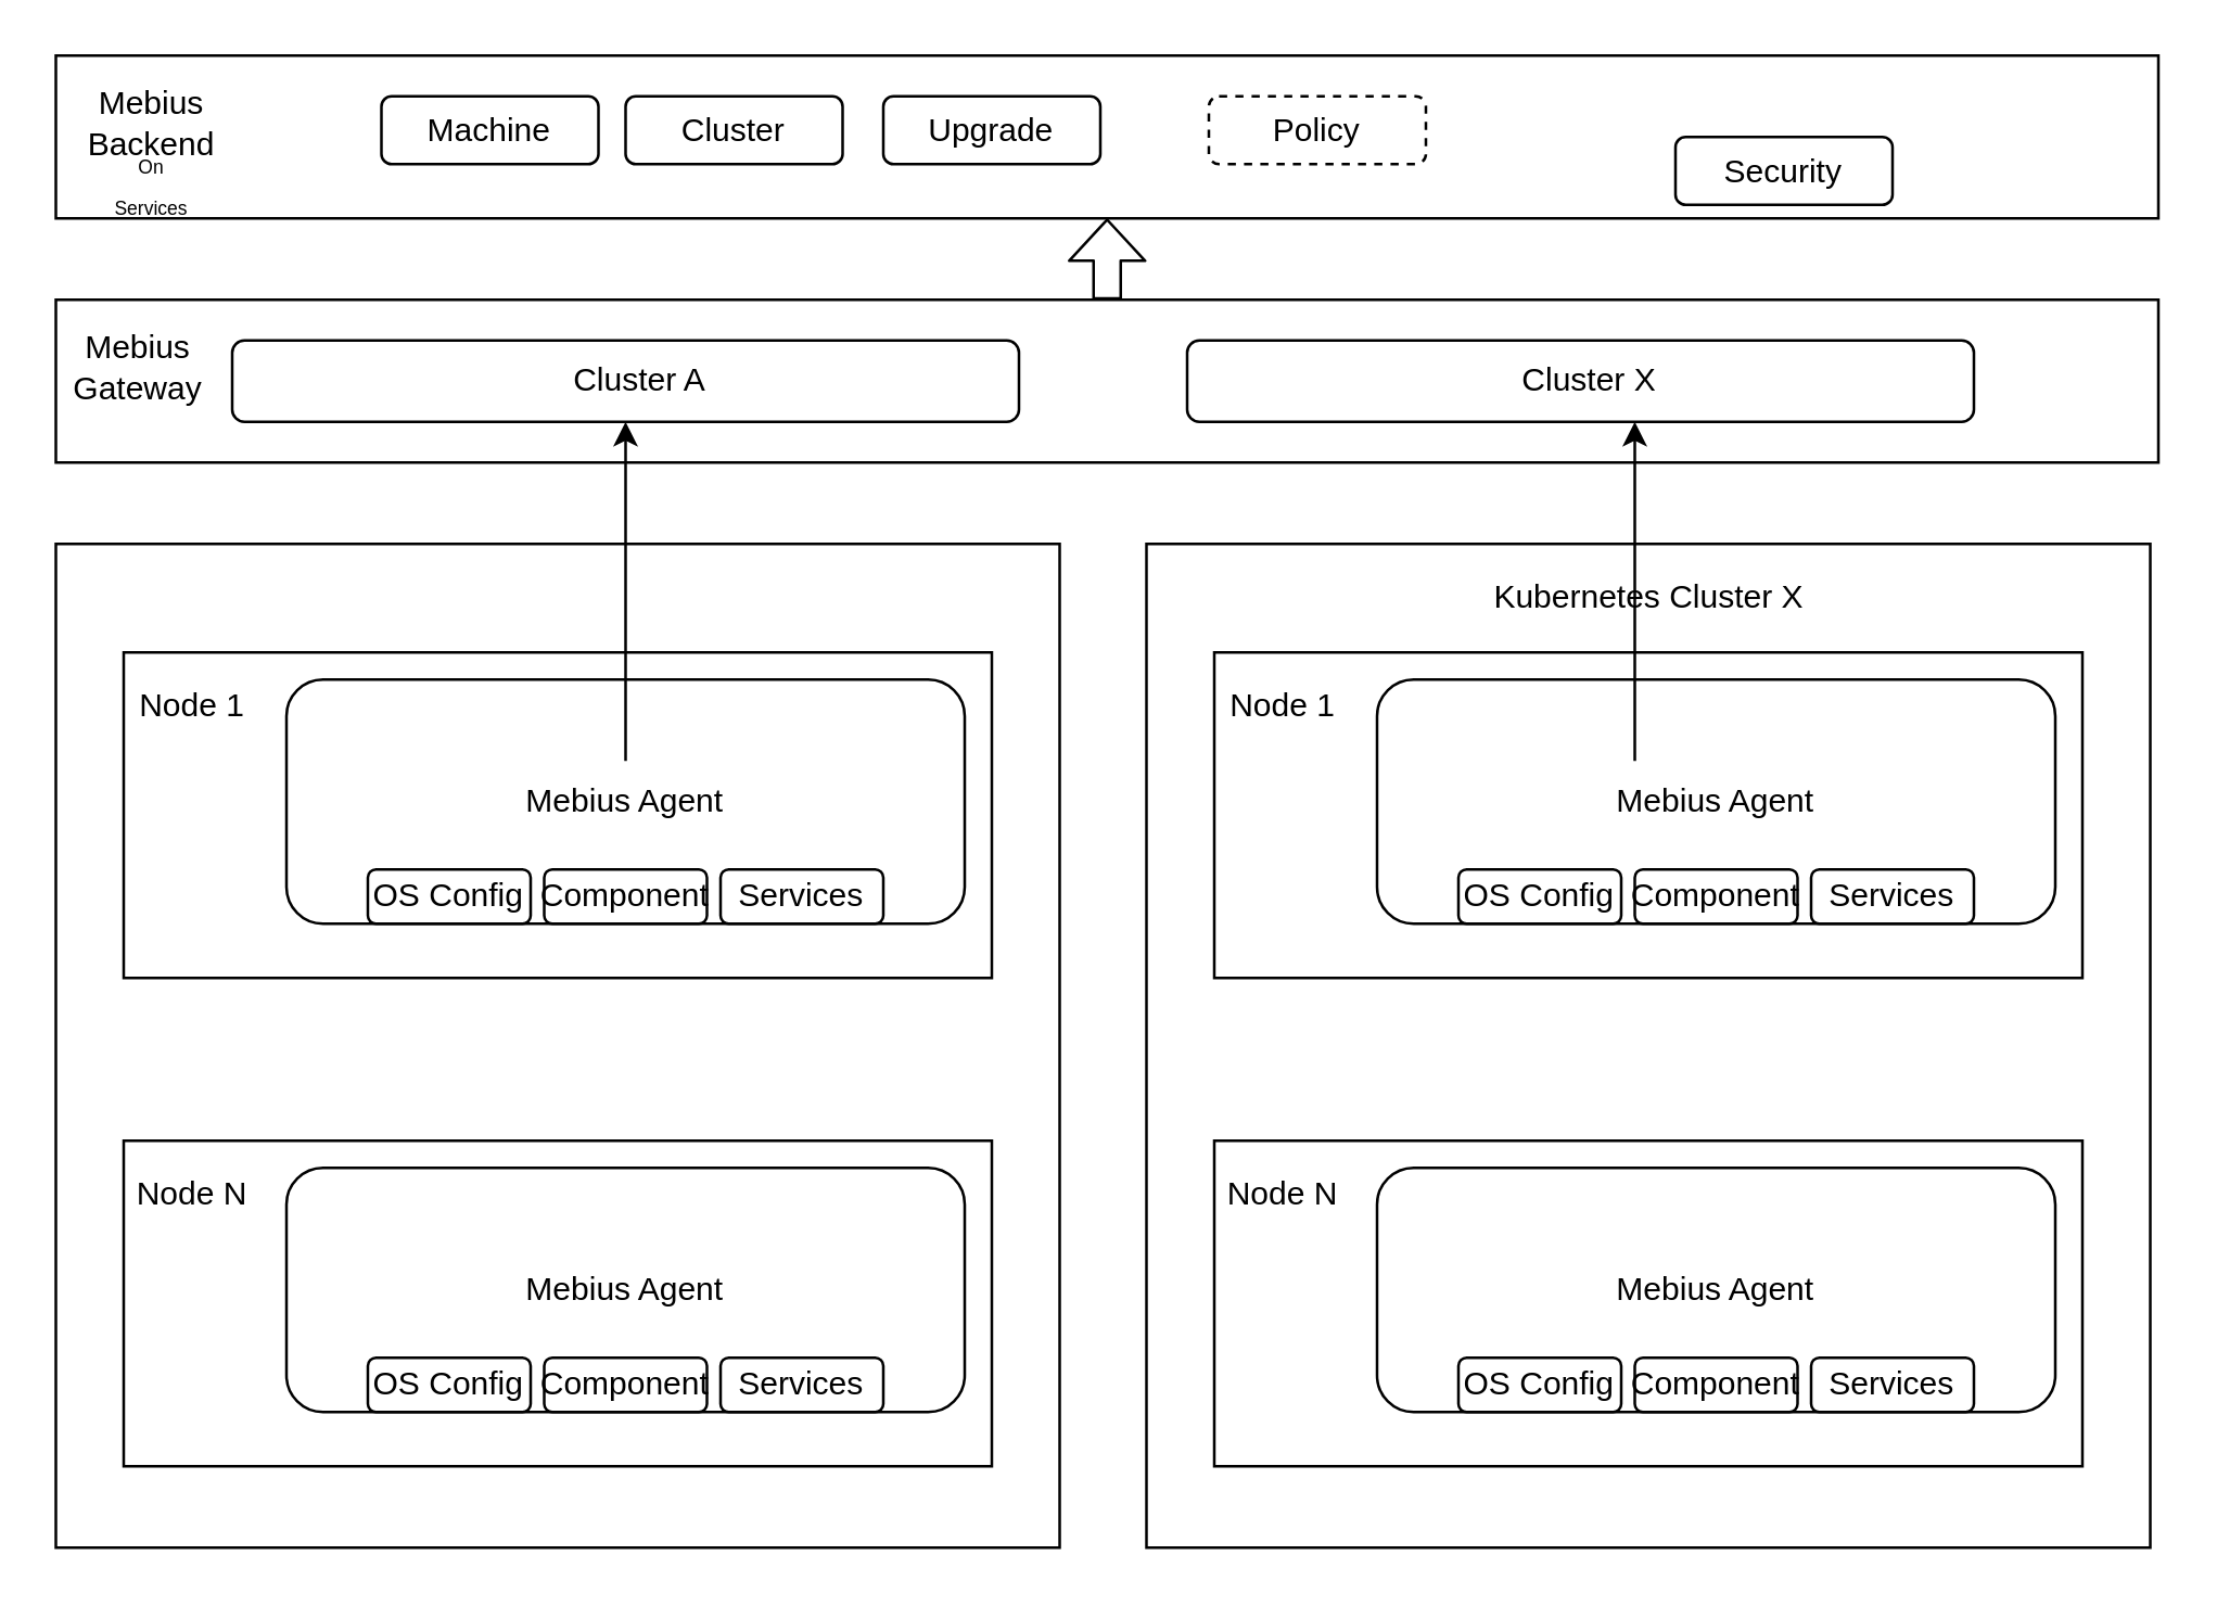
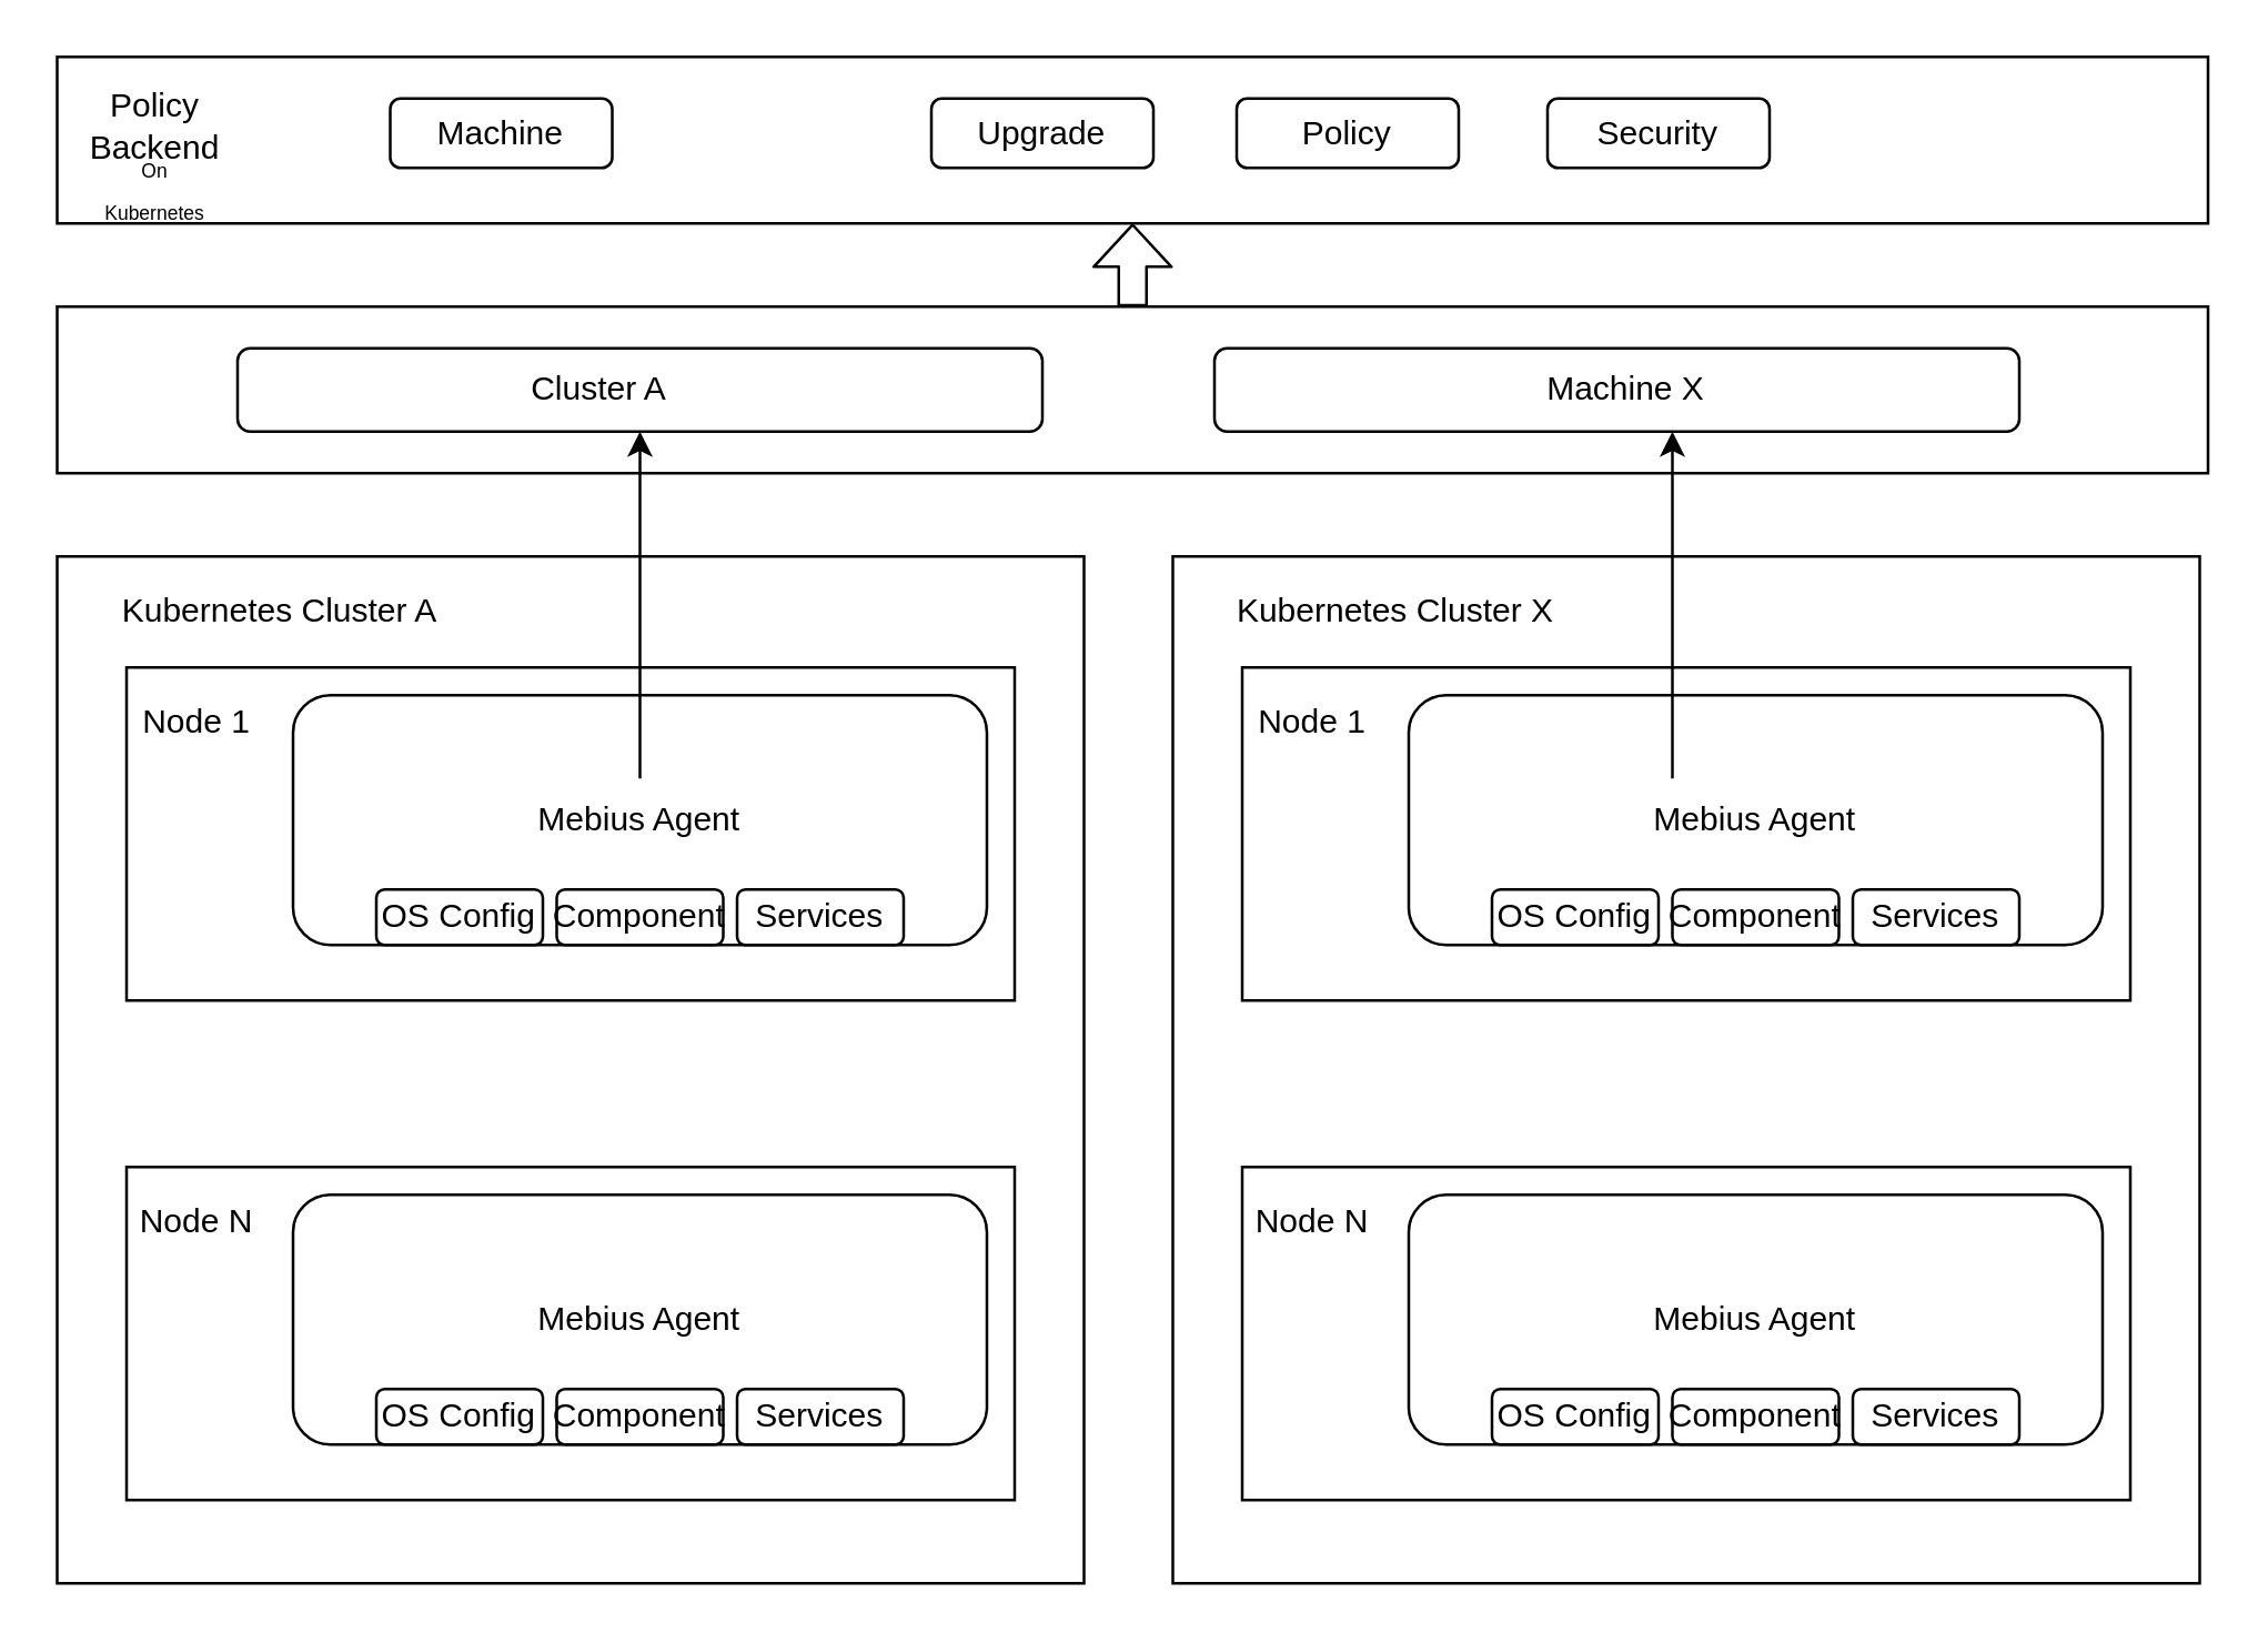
  <mxCell id="0" />
  <mxCell id="1" parent="0" />
  <mxCell id="2" value="" style="rounded=0;whiteSpace=wrap;html=1;fillColor=default;" parent="1" vertex="1"><mxGeometry x="20" y="200" width="370" height="370" as="geometry" /></mxCell>
  <mxCell id="3" value="" style="rounded=0;whiteSpace=wrap;html=1;" parent="1" vertex="1"><mxGeometry x="45" y="240" width="320" height="120" as="geometry" /></mxCell>
  <mxCell id="4" value="Mebius Agent" style="rounded=1;whiteSpace=wrap;html=1;" parent="1" vertex="1"><mxGeometry x="105" y="250" width="250" height="90" as="geometry" /></mxCell>
  <mxCell id="5" value="Node 1" style="text;html=1;align=center;verticalAlign=middle;resizable=0;points=[];autosize=1;strokeColor=none;fillColor=none;" parent="1" vertex="1"><mxGeometry x="45" y="250" width="50" height="20" as="geometry" /></mxCell>
  <mxCell id="6" value="OS Config" style="rounded=1;whiteSpace=wrap;html=1;" parent="1" vertex="1"><mxGeometry x="135" y="320" width="60" height="20" as="geometry" /></mxCell>
  <mxCell id="7" value="Component" style="rounded=1;whiteSpace=wrap;html=1;" parent="1" vertex="1"><mxGeometry x="200" y="320" width="60" height="20" as="geometry" /></mxCell>
  <mxCell id="8" value="Services" style="rounded=1;whiteSpace=wrap;html=1;" parent="1" vertex="1"><mxGeometry x="265" y="320" width="60" height="20" as="geometry" /></mxCell>
  <mxCell id="9" value="" style="rounded=0;whiteSpace=wrap;html=1;" parent="1" vertex="1"><mxGeometry x="45" y="420" width="320" height="120" as="geometry" /></mxCell>
  <mxCell id="10" value="Mebius Agent" style="rounded=1;whiteSpace=wrap;html=1;" parent="1" vertex="1"><mxGeometry x="105" y="430" width="250" height="90" as="geometry" /></mxCell>
  <mxCell id="11" value="Node N" style="text;html=1;align=center;verticalAlign=middle;resizable=0;points=[];autosize=1;strokeColor=none;fillColor=none;" parent="1" vertex="1"><mxGeometry x="40" y="430" width="60" height="20" as="geometry" /></mxCell>
  <mxCell id="12" value="OS Config" style="rounded=1;whiteSpace=wrap;html=1;" parent="1" vertex="1"><mxGeometry x="135" y="500" width="60" height="20" as="geometry" /></mxCell>
  <mxCell id="13" value="Component" style="rounded=1;whiteSpace=wrap;html=1;" parent="1" vertex="1"><mxGeometry x="200" y="500" width="60" height="20" as="geometry" /></mxCell>
  <mxCell id="14" value="Services" style="rounded=1;whiteSpace=wrap;html=1;" parent="1" vertex="1"><mxGeometry x="265" y="500" width="60" height="20" as="geometry" /></mxCell>
+ <mxCell id="15" value="Kubernetes Cluster A" style="text;html=1;align=center;verticalAlign=middle;resizable=0;points=[];autosize=1;strokeColor=none;fillColor=none;" parent="1" vertex="1"><mxGeometry x="35" y="210" width="130" height="20" as="geometry" /></mxCell>
  <mxCell id="16" value="" style="rounded=0;whiteSpace=wrap;html=1;fillColor=default;" parent="1" vertex="1"><mxGeometry x="422" y="200" width="370" height="370" as="geometry" /></mxCell>
  <mxCell id="17" value="" style="rounded=0;whiteSpace=wrap;html=1;" parent="1" vertex="1"><mxGeometry x="447" y="240" width="320" height="120" as="geometry" /></mxCell>
  <mxCell id="18" value="Mebius Agent" style="rounded=1;whiteSpace=wrap;html=1;" parent="1" vertex="1"><mxGeometry x="507" y="250" width="250" height="90" as="geometry" /></mxCell>
  <mxCell id="19" value="Node 1" style="text;html=1;align=center;verticalAlign=middle;resizable=0;points=[];autosize=1;strokeColor=none;fillColor=none;" parent="1" vertex="1"><mxGeometry x="447" y="250" width="50" height="20" as="geometry" /></mxCell>
  <mxCell id="20" value="OS Config" style="rounded=1;whiteSpace=wrap;html=1;" parent="1" vertex="1"><mxGeometry x="537" y="320" width="60" height="20" as="geometry" /></mxCell>
  <mxCell id="21" value="Component" style="rounded=1;whiteSpace=wrap;html=1;" parent="1" vertex="1"><mxGeometry x="602" y="320" width="60" height="20" as="geometry" /></mxCell>
  <mxCell id="22" value="Services" style="rounded=1;whiteSpace=wrap;html=1;" parent="1" vertex="1"><mxGeometry x="667" y="320" width="60" height="20" as="geometry" /></mxCell>
  <mxCell id="23" value="" style="rounded=0;whiteSpace=wrap;html=1;" parent="1" vertex="1"><mxGeometry x="447" y="420" width="320" height="120" as="geometry" /></mxCell>
  <mxCell id="24" value="Mebius Agent" style="rounded=1;whiteSpace=wrap;html=1;" parent="1" vertex="1"><mxGeometry x="507" y="430" width="250" height="90" as="geometry" /></mxCell>
  <mxCell id="25" value="Node N" style="text;html=1;align=center;verticalAlign=middle;resizable=0;points=[];autosize=1;strokeColor=none;fillColor=none;" parent="1" vertex="1"><mxGeometry x="442" y="430" width="60" height="20" as="geometry" /></mxCell>
  <mxCell id="26" value="OS Config" style="rounded=1;whiteSpace=wrap;html=1;" parent="1" vertex="1"><mxGeometry x="537" y="500" width="60" height="20" as="geometry" /></mxCell>
  <mxCell id="27" value="Component" style="rounded=1;whiteSpace=wrap;html=1;" parent="1" vertex="1"><mxGeometry x="602" y="500" width="60" height="20" as="geometry" /></mxCell>
  <mxCell id="28" value="Services" style="rounded=1;whiteSpace=wrap;html=1;" parent="1" vertex="1"><mxGeometry x="667" y="500" width="60" height="20" as="geometry" /></mxCell>
- <mxCell id="29" value="Kubernetes Cluster X" style="text;html=1;align=center;verticalAlign=middle;resizable=0;points=[];autosize=1;strokeColor=none;fillColor=none;" parent="1" vertex="1"><mxGeometry x="542" y="210" width="130" height="20" as="geometry" /></mxCell>
+ <mxCell id="29" value="Kubernetes Cluster X" style="text;html=1;align=center;verticalAlign=middle;resizable=0;points=[];autosize=1;strokeColor=none;fillColor=none;" parent="1" vertex="1"><mxGeometry x="437" y="210" width="130" height="20" as="geometry" /></mxCell>
  <mxCell id="30" value="" style="rounded=0;whiteSpace=wrap;html=1;fillColor=default;" parent="1" vertex="1"><mxGeometry x="20" y="110" width="775" height="60" as="geometry" /></mxCell>
  <mxCell id="31" value="" style="rounded=1;whiteSpace=wrap;html=1;fillColor=default;" parent="1" vertex="1"><mxGeometry x="85" y="125" width="290" height="30" as="geometry" /></mxCell>
  <mxCell id="32" value="" style="rounded=1;whiteSpace=wrap;html=1;fillColor=default;" parent="1" vertex="1"><mxGeometry x="437" y="125" width="290" height="30" as="geometry" /></mxCell>
- <mxCell id="33" value="Mebius &lt;br&gt;Gateway" style="text;html=1;align=center;verticalAlign=middle;resizable=0;points=[];autosize=1;strokeColor=none;fillColor=none;" parent="1" vertex="1"><mxGeometry x="20" y="120" width="60" height="30" as="geometry" /></mxCell>
- <mxCell id="34" value="Cluster A" style="text;html=1;align=center;verticalAlign=middle;resizable=0;points=[];autosize=1;strokeColor=none;fillColor=none;" parent="1" vertex="1"><mxGeometry x="205" y="130" width="60" height="20" as="geometry" /></mxCell>
- <mxCell id="35" value="Cluster X" style="text;html=1;align=center;verticalAlign=middle;resizable=0;points=[];autosize=1;strokeColor=none;fillColor=none;" parent="1" vertex="1"><mxGeometry x="555" y="130" width="60" height="20" as="geometry" /></mxCell>
+ <mxCell id="34" value="Cluster A" style="text;html=1;align=center;verticalAlign=middle;resizable=0;points=[];autosize=1;strokeColor=none;fillColor=none;" parent="1" vertex="1"><mxGeometry x="185" y="130" width="60" height="20" as="geometry" /></mxCell>
+ <mxCell id="35" value="Machine X" style="text;html=1;align=center;verticalAlign=middle;resizable=0;points=[];autosize=1;strokeColor=none;fillColor=none;" parent="1" vertex="1"><mxGeometry x="555" y="130" width="60" height="20" as="geometry" /></mxCell>
  <mxCell id="36" value="" style="endArrow=classic;html=1;entryX=0.5;entryY=1;entryDx=0;entryDy=0;exitX=0.5;exitY=0.333;exitDx=0;exitDy=0;exitPerimeter=0;" parent="1" source="4" target="31" edge="1"><mxGeometry width="50" height="50" relative="1" as="geometry"><mxPoint x="205" y="280" as="sourcePoint" /><mxPoint x="255" y="230" as="targetPoint" /></mxGeometry></mxCell>
  <mxCell id="37" value="" style="endArrow=classic;html=1;entryX=0.5;entryY=1;entryDx=0;entryDy=0;exitX=0.5;exitY=0.333;exitDx=0;exitDy=0;exitPerimeter=0;" parent="1" edge="1"><mxGeometry width="50" height="50" relative="1" as="geometry"><mxPoint x="602" y="279.97" as="sourcePoint" /><mxPoint x="602" y="155" as="targetPoint" /></mxGeometry></mxCell>
  <mxCell id="38" value="" style="rounded=0;whiteSpace=wrap;html=1;fillColor=default;" parent="1" vertex="1"><mxGeometry x="20" y="20" width="775" height="60" as="geometry" /></mxCell>
- <mxCell id="39" value="Mebius&lt;br&gt;Backend" style="text;html=1;align=center;verticalAlign=middle;resizable=0;points=[];autosize=1;strokeColor=none;fillColor=none;" parent="1" vertex="1"><mxGeometry x="25" y="30" width="60" height="30" as="geometry" /></mxCell>
+ <mxCell id="39" value="Policy&lt;br&gt;Backend" style="text;html=1;align=center;verticalAlign=middle;resizable=0;points=[];autosize=1;strokeColor=none;fillColor=none;" parent="1" vertex="1"><mxGeometry x="25" y="30" width="60" height="30" as="geometry" /></mxCell>
  <mxCell id="40" value="Machine" style="rounded=1;whiteSpace=wrap;html=1;fillColor=default;" parent="1" vertex="1"><mxGeometry x="140" y="35" width="80" height="25" as="geometry" /></mxCell>
- <mxCell id="41" value="Cluster" style="rounded=1;whiteSpace=wrap;html=1;fillColor=default;" parent="1" vertex="1"><mxGeometry x="230" y="35" width="80" height="25" as="geometry" /></mxCell>
- <mxCell id="42" value="Upgrade" style="rounded=1;whiteSpace=wrap;html=1;fillColor=default;" parent="1" vertex="1"><mxGeometry x="325" y="35" width="80" height="25" as="geometry" /></mxCell>
- <mxCell id="43" value="Policy" style="rounded=1;whiteSpace=wrap;html=1;fillColor=default;dashed=1;" parent="1" vertex="1"><mxGeometry x="445" y="35" width="80" height="25" as="geometry" /></mxCell>
- <mxCell id="44" value="Security" style="rounded=1;whiteSpace=wrap;html=1;fillColor=default;" parent="1" vertex="1"><mxGeometry x="617" y="50" width="80" height="25" as="geometry" /></mxCell>
- <mxCell id="45" value="&lt;font style=&quot;font-size: 7px&quot;&gt;On &lt;br&gt;Services&lt;/font&gt;" style="text;html=1;align=center;verticalAlign=middle;resizable=0;points=[];autosize=1;strokeColor=none;fillColor=none;" parent="1" vertex="1"><mxGeometry x="30" y="47" width="50" height="40" as="geometry" /></mxCell>
+ <mxCell id="42" value="Upgrade" style="rounded=1;whiteSpace=wrap;html=1;fillColor=default;" parent="1" vertex="1"><mxGeometry x="335" y="35" width="80" height="25" as="geometry" /></mxCell>
+ <mxCell id="43" value="Policy" style="rounded=1;whiteSpace=wrap;html=1;fillColor=default;" parent="1" vertex="1"><mxGeometry x="445" y="35" width="80" height="25" as="geometry" /></mxCell>
+ <mxCell id="44" value="Security" style="rounded=1;whiteSpace=wrap;html=1;fillColor=default;" parent="1" vertex="1"><mxGeometry x="557" y="35" width="80" height="25" as="geometry" /></mxCell>
+ <mxCell id="45" value="&lt;font style=&quot;font-size: 7px&quot;&gt;On &lt;br&gt;Kubernetes&lt;/font&gt;" style="text;html=1;align=center;verticalAlign=middle;resizable=0;points=[];autosize=1;strokeColor=none;fillColor=none;" parent="1" vertex="1"><mxGeometry x="30" y="47" width="50" height="40" as="geometry" /></mxCell>
  <mxCell id="46" value="" style="shape=flexArrow;endArrow=classic;html=1;fontSize=7;entryX=0.5;entryY=1;entryDx=0;entryDy=0;exitX=0.5;exitY=0;exitDx=0;exitDy=0;endWidth=17;endSize=4.71;" parent="1" source="30" target="38" edge="1"><mxGeometry width="50" height="50" relative="1" as="geometry"><mxPoint x="395" y="130" as="sourcePoint" /><mxPoint x="445" y="80" as="targetPoint" /></mxGeometry></mxCell>
